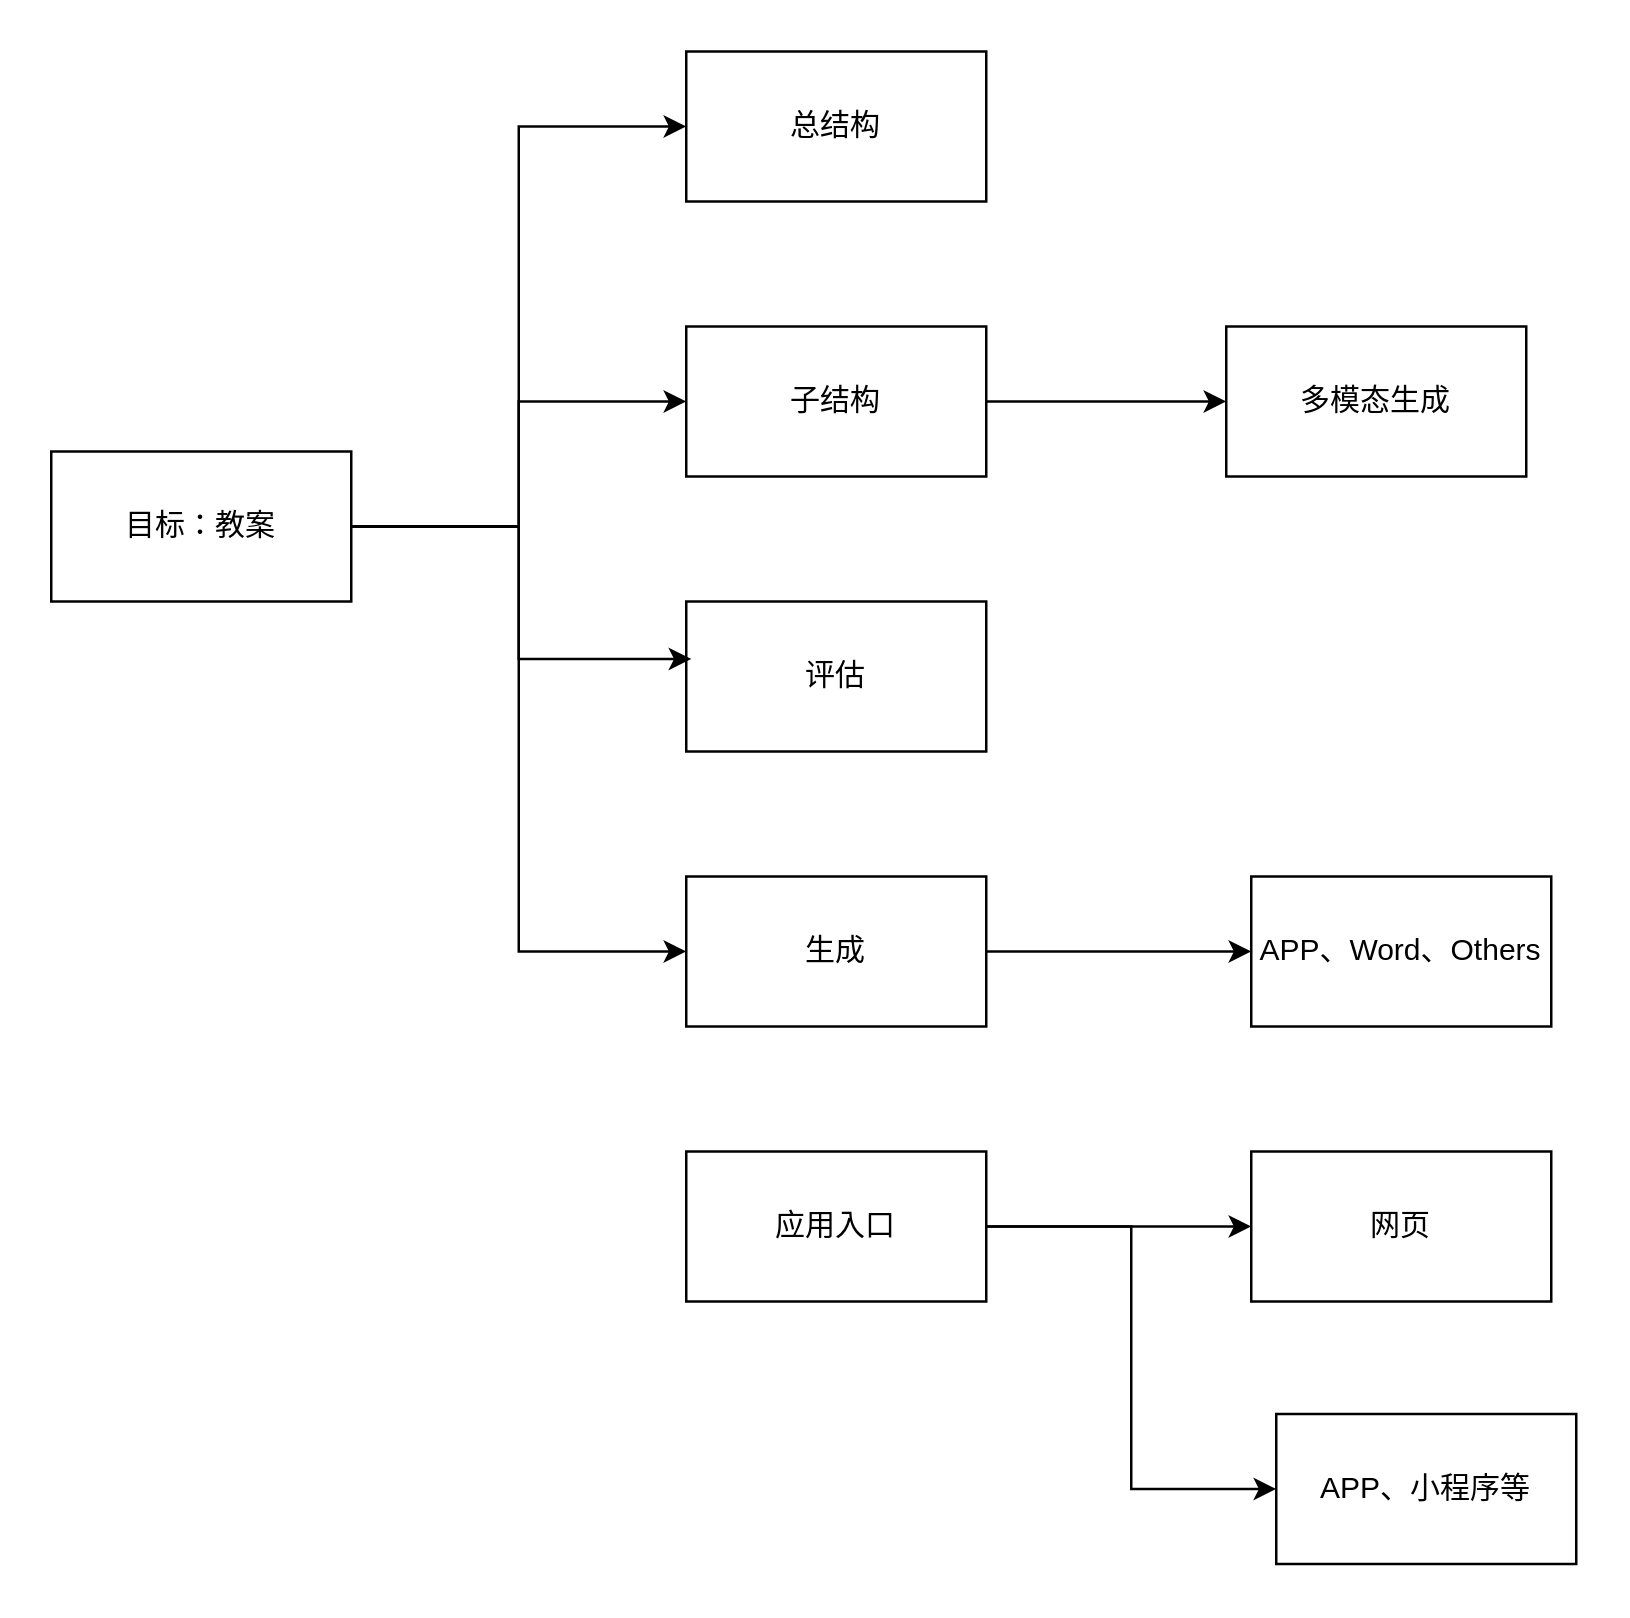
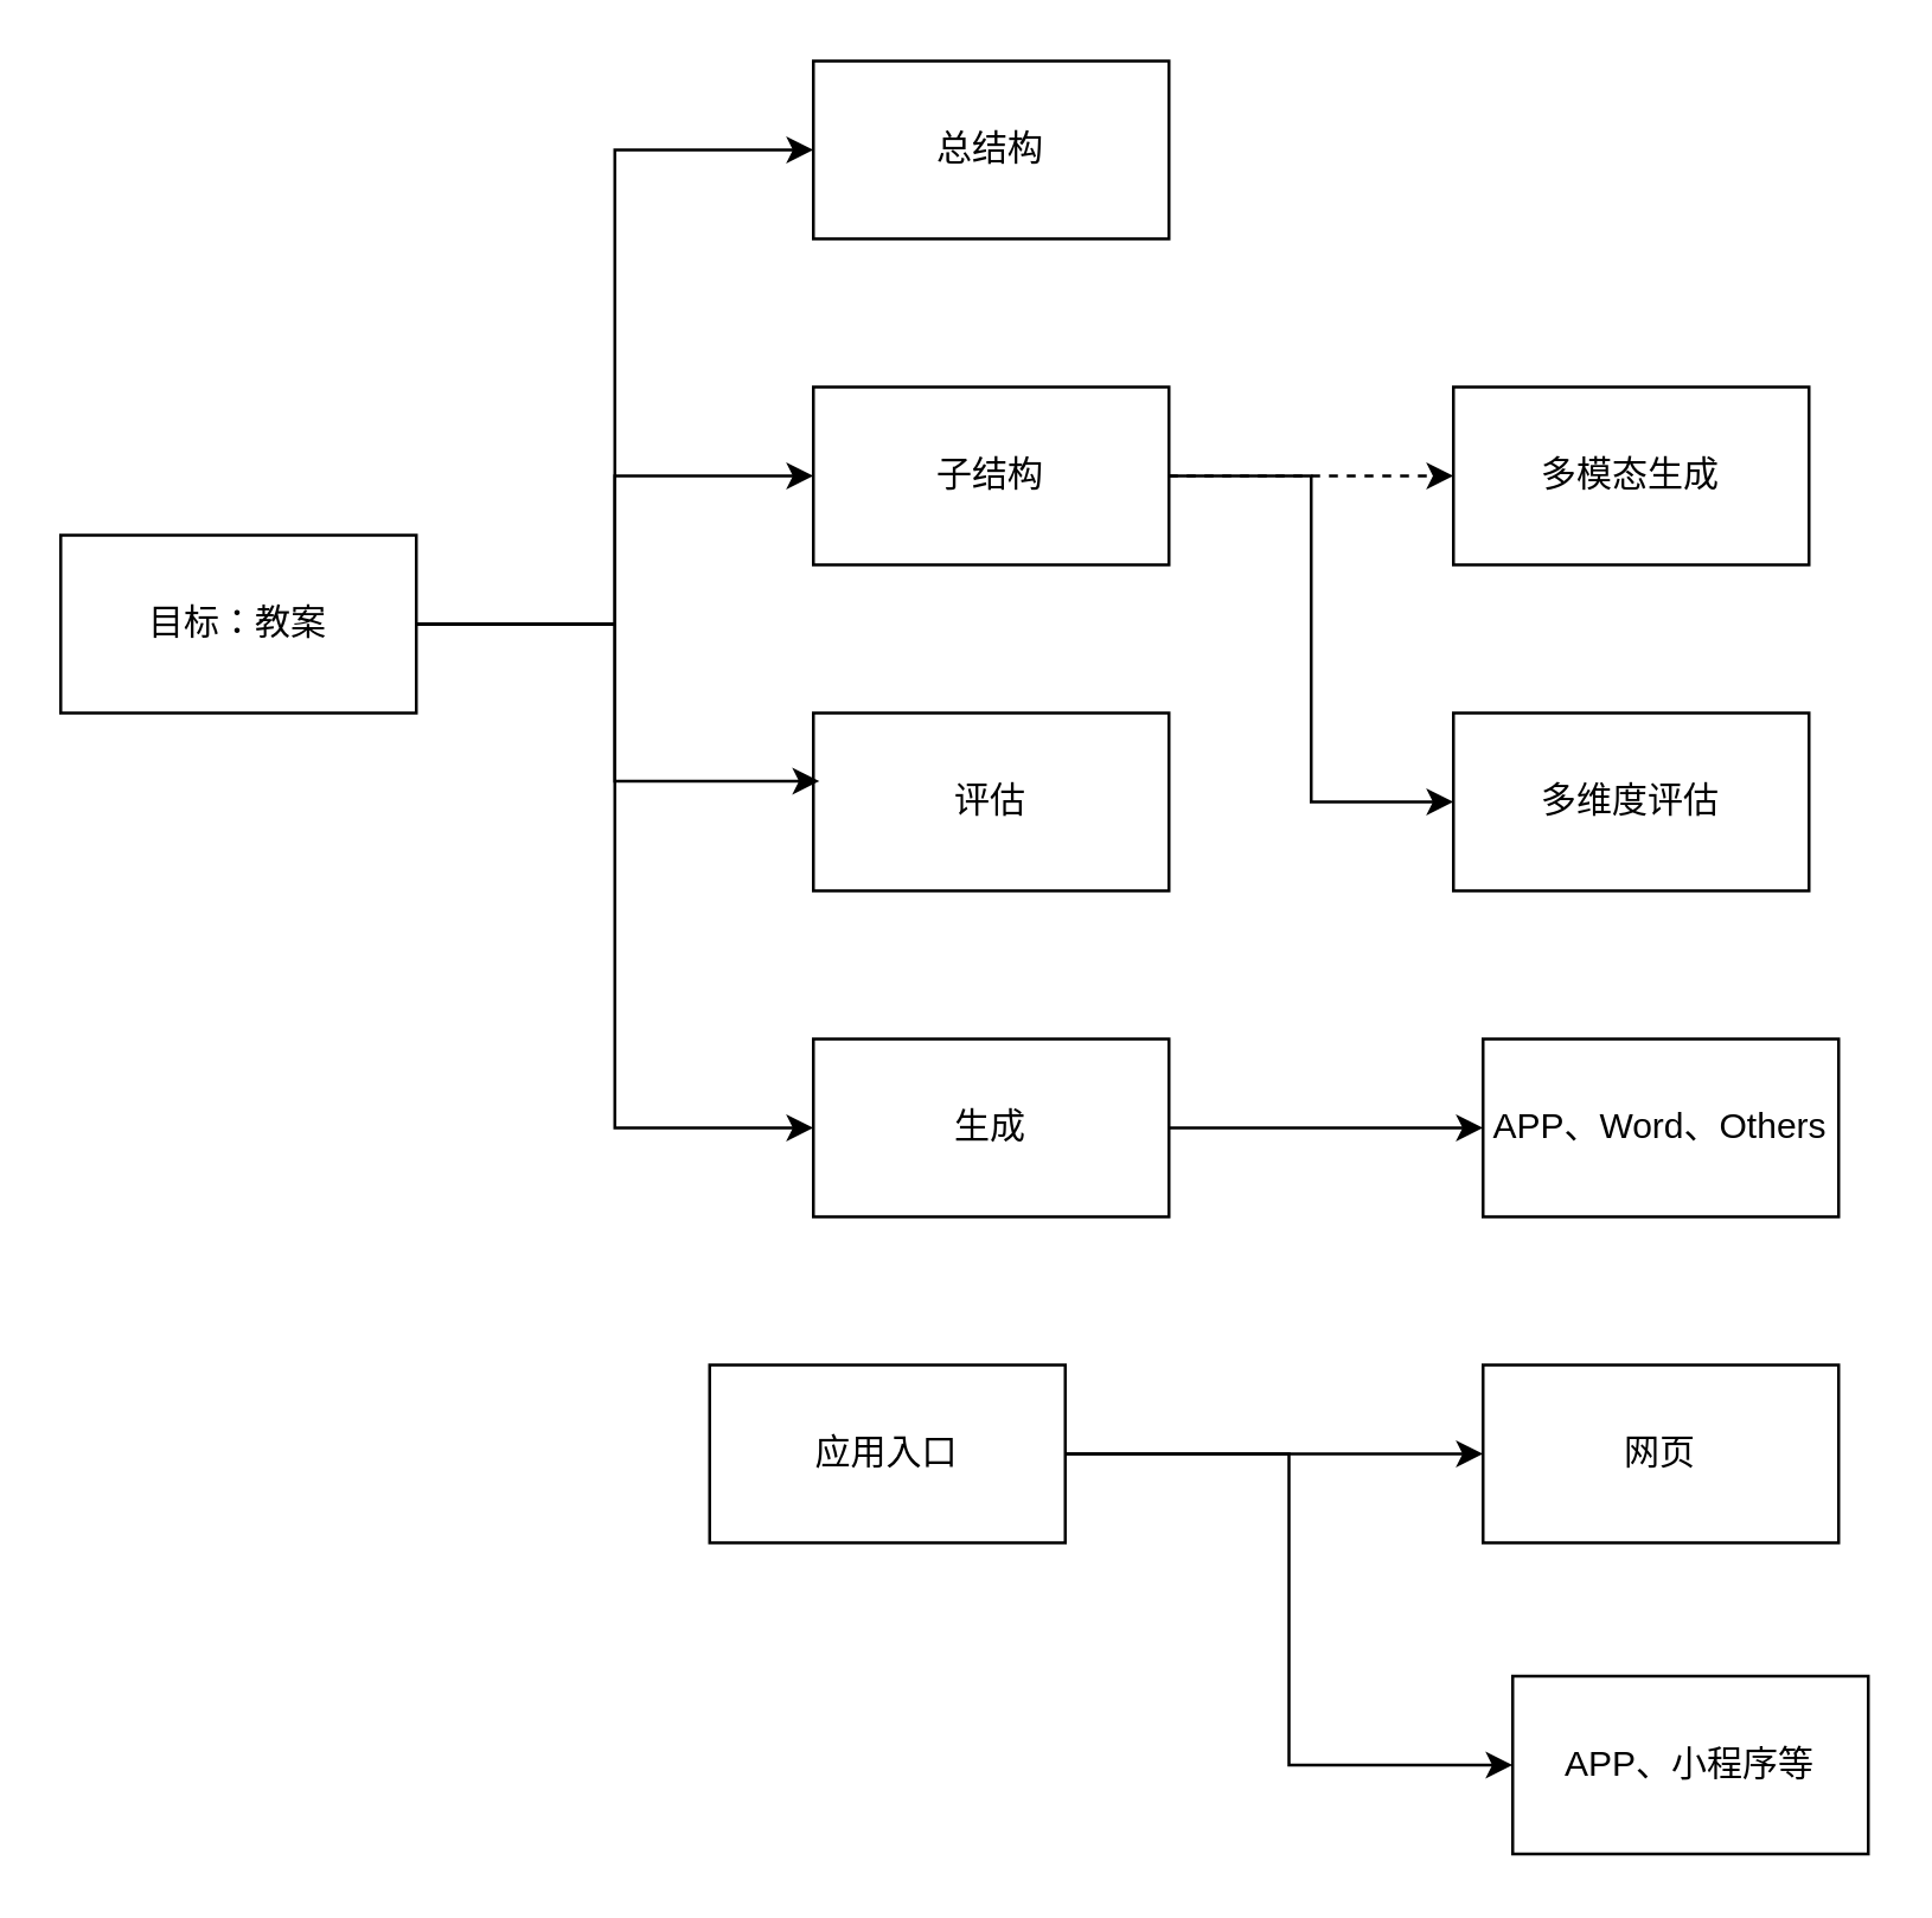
  <mxCell id="0" />
  <mxCell id="1" parent="0" />
  <mxCell id="2" style="edgeStyle=orthogonalEdgeStyle;rounded=0;orthogonalLoop=1;jettySize=auto;html=1;entryX=0;entryY=0.5;entryDx=0;entryDy=0;" edge="1" parent="1" source="5" target="6"><mxGeometry relative="1" as="geometry" /></mxCell>
  <mxCell id="3" style="edgeStyle=orthogonalEdgeStyle;rounded=0;orthogonalLoop=1;jettySize=auto;html=1;entryX=0;entryY=0.5;entryDx=0;entryDy=0;" edge="1" parent="1" source="5" target="9"><mxGeometry relative="1" as="geometry" /></mxCell>
  <mxCell id="4" style="edgeStyle=orthogonalEdgeStyle;rounded=0;orthogonalLoop=1;jettySize=auto;html=1;entryX=0;entryY=0.5;entryDx=0;entryDy=0;" edge="1" parent="1" source="5" target="12"><mxGeometry relative="1" as="geometry" /></mxCell>
  <mxCell id="5" value="目标：教案" style="rounded=0;whiteSpace=wrap;html=1;" vertex="1" parent="1"><mxGeometry x="20" y="180" width="120" height="60" as="geometry" /></mxCell>
  <mxCell id="6" value="总结构" style="rounded=0;whiteSpace=wrap;html=1;" vertex="1" parent="1"><mxGeometry x="274" y="20" width="120" height="60" as="geometry" /></mxCell>
- <mxCell id="7" style="edgeStyle=orthogonalEdgeStyle;rounded=0;orthogonalLoop=1;jettySize=auto;html=1;entryX=0;entryY=0.5;entryDx=0;entryDy=0;" edge="1" parent="1" source="9" target="13"><mxGeometry relative="1" as="geometry" /></mxCell>
+ <mxCell id="7" style="edgeStyle=orthogonalEdgeStyle;rounded=0;orthogonalLoop=1;jettySize=auto;html=1;entryX=0;entryY=0.5;entryDx=0;entryDy=0;dashed=1;" edge="1" parent="1" source="9" target="13"><mxGeometry relative="1" as="geometry" /></mxCell>
+ <mxCell id="8" style="edgeStyle=orthogonalEdgeStyle;rounded=0;orthogonalLoop=1;jettySize=auto;html=1;entryX=0;entryY=0.5;entryDx=0;entryDy=0;" edge="1" parent="1" source="9" target="14"><mxGeometry relative="1" as="geometry" /></mxCell>
  <mxCell id="9" value="子结构" style="rounded=0;whiteSpace=wrap;html=1;" vertex="1" parent="1"><mxGeometry x="274" y="130" width="120" height="60" as="geometry" /></mxCell>
  <mxCell id="10" value="评估" style="rounded=0;whiteSpace=wrap;html=1;" vertex="1" parent="1"><mxGeometry x="274" y="240" width="120" height="60" as="geometry" /></mxCell>
  <mxCell id="11" style="edgeStyle=orthogonalEdgeStyle;rounded=0;orthogonalLoop=1;jettySize=auto;html=1;" edge="1" parent="1" source="12" target="15"><mxGeometry relative="1" as="geometry" /></mxCell>
  <mxCell id="12" value="生成" style="rounded=0;whiteSpace=wrap;html=1;" vertex="1" parent="1"><mxGeometry x="274" y="350" width="120" height="60" as="geometry" /></mxCell>
  <mxCell id="13" value="多模态生成" style="rounded=0;whiteSpace=wrap;html=1;" vertex="1" parent="1"><mxGeometry x="490" y="130" width="120" height="60" as="geometry" /></mxCell>
+ <mxCell id="14" value="多维度评估" style="rounded=0;whiteSpace=wrap;html=1;" vertex="1" parent="1"><mxGeometry x="490" y="240" width="120" height="60" as="geometry" /></mxCell>
  <mxCell id="15" value="APP、Word、Others" style="rounded=0;whiteSpace=wrap;html=1;" vertex="1" parent="1"><mxGeometry x="500" y="350" width="120" height="60" as="geometry" /></mxCell>
  <mxCell id="16" style="edgeStyle=orthogonalEdgeStyle;rounded=0;orthogonalLoop=1;jettySize=auto;html=1;entryX=0.017;entryY=0.383;entryDx=0;entryDy=0;entryPerimeter=0;" edge="1" parent="1" source="5" target="10"><mxGeometry relative="1" as="geometry" /></mxCell>
  <mxCell id="17" style="edgeStyle=orthogonalEdgeStyle;rounded=0;orthogonalLoop=1;jettySize=auto;html=1;entryX=0;entryY=0.5;entryDx=0;entryDy=0;" edge="1" parent="1" source="19" target="20"><mxGeometry relative="1" as="geometry" /></mxCell>
  <mxCell id="18" style="edgeStyle=orthogonalEdgeStyle;rounded=0;orthogonalLoop=1;jettySize=auto;html=1;entryX=0;entryY=0.5;entryDx=0;entryDy=0;" edge="1" parent="1" source="19" target="21"><mxGeometry relative="1" as="geometry" /></mxCell>
- <mxCell id="19" value="应用入口" style="rounded=0;whiteSpace=wrap;html=1;" vertex="1" parent="1"><mxGeometry x="274" y="460" width="120" height="60" as="geometry" /></mxCell>
+ <mxCell id="19" value="应用入口" style="rounded=0;whiteSpace=wrap;html=1;" vertex="1" parent="1"><mxGeometry x="239" y="460" width="120" height="60" as="geometry" /></mxCell>
  <mxCell id="20" value="网页" style="rounded=0;whiteSpace=wrap;html=1;" vertex="1" parent="1"><mxGeometry x="500" y="460" width="120" height="60" as="geometry" /></mxCell>
  <mxCell id="21" value="APP、小程序等" style="rounded=0;whiteSpace=wrap;html=1;" vertex="1" parent="1"><mxGeometry x="510" y="565" width="120" height="60" as="geometry" /></mxCell>
